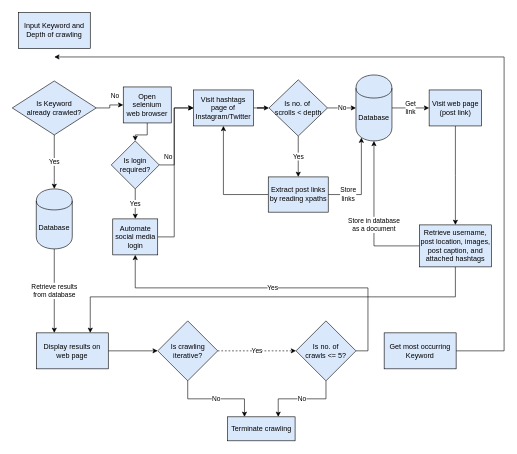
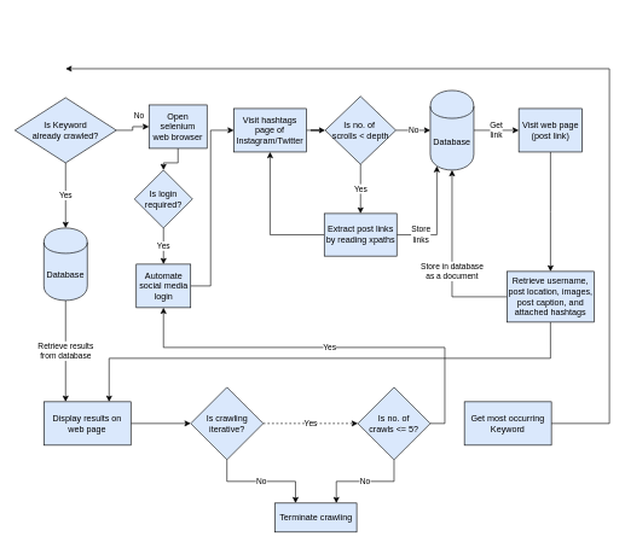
  <mxCell id="0" />
  <mxCell id="1" parent="0" />
- <mxCell id="2" value="Input Keyword and Depth of crawling" style="rounded=0;whiteSpace=wrap;html=1;fillColor=#dae8fc;" parent="1" vertex="1"><mxGeometry x="30" y="20" width="120" height="60" as="geometry" /></mxCell>
  <mxCell id="3" value="Yes" style="edgeStyle=orthogonalEdgeStyle;rounded=0;orthogonalLoop=1;jettySize=auto;html=1;" parent="1" source="5" target="7" edge="1"><mxGeometry relative="1" as="geometry" /></mxCell>
  <mxCell id="4" value="No" style="edgeStyle=orthogonalEdgeStyle;rounded=0;orthogonalLoop=1;jettySize=auto;html=1;" parent="1" source="5" target="33" edge="1"><mxGeometry x="0.454" y="15" relative="1" as="geometry"><mxPoint as="offset" /></mxGeometry></mxCell>
  <mxCell id="5" value="Is&amp;nbsp;Keyword &lt;br&gt;already crawled?" style="rhombus;whiteSpace=wrap;html=1;rounded=0;fillColor=#dae8fc;" parent="1" vertex="1"><mxGeometry x="20" y="134" width="140" height="90" as="geometry" /></mxCell>
  <mxCell id="6" value="Retrieve results&lt;br&gt;from database" style="edgeStyle=orthogonalEdgeStyle;rounded=0;orthogonalLoop=1;jettySize=auto;html=1;exitX=0.5;exitY=1;exitDx=0;exitDy=0;entryX=0.25;entryY=0;entryDx=0;entryDy=0;" parent="1" source="7" target="9" edge="1"><mxGeometry relative="1" as="geometry" /></mxCell>
  <mxCell id="7" value="Database" style="shape=cylinder;whiteSpace=wrap;html=1;boundedLbl=1;backgroundOutline=1;rounded=0;fillColor=#dae8fc;" parent="1" vertex="1"><mxGeometry x="60" y="314" width="60" height="100" as="geometry" /></mxCell>
  <mxCell id="8" value="" style="edgeStyle=orthogonalEdgeStyle;rounded=0;orthogonalLoop=1;jettySize=auto;html=1;labelBackgroundColor=#ffffff;" parent="1" source="9" target="25" edge="1"><mxGeometry relative="1" as="geometry" /></mxCell>
  <mxCell id="9" value="Display results on web page" style="whiteSpace=wrap;html=1;rounded=0;fillColor=#dae8fc;" parent="1" vertex="1"><mxGeometry x="60" y="554" width="120" height="60" as="geometry" /></mxCell>
  <mxCell id="10" value="Yes" style="edgeStyle=orthogonalEdgeStyle;rounded=0;orthogonalLoop=1;jettySize=auto;html=1;exitX=0.5;exitY=1;exitDx=0;exitDy=0;" parent="1" source="12" target="15" edge="1"><mxGeometry relative="1" as="geometry" /></mxCell>
  <mxCell id="11" value="No" style="edgeStyle=orthogonalEdgeStyle;rounded=0;orthogonalLoop=1;jettySize=auto;html=1;" parent="1" source="12" target="17" edge="1"><mxGeometry relative="1" as="geometry" /></mxCell>
  <mxCell id="12" value="Is no. of&amp;nbsp;&lt;br&gt;scrolls &amp;lt; depth" style="rhombus;whiteSpace=wrap;html=1;fillColor=#dae8fc;" parent="1" vertex="1"><mxGeometry x="448" y="132.13" width="97.5" height="93.75" as="geometry" /></mxCell>
  <mxCell id="13" style="edgeStyle=orthogonalEdgeStyle;rounded=0;orthogonalLoop=1;jettySize=auto;html=1;exitX=0;exitY=0.5;exitDx=0;exitDy=0;entryX=0.5;entryY=1;entryDx=0;entryDy=0;" parent="1" source="15" target="40" edge="1"><mxGeometry relative="1" as="geometry" /></mxCell>
  <mxCell id="14" value="Store&lt;br&gt;links" style="edgeStyle=orthogonalEdgeStyle;rounded=0;orthogonalLoop=1;jettySize=auto;html=1;entryX=0.15;entryY=0.95;entryDx=0;entryDy=0;entryPerimeter=0;" parent="1" source="15" target="17" edge="1"><mxGeometry x="-0.557" relative="1" as="geometry"><mxPoint as="offset" /></mxGeometry></mxCell>
  <mxCell id="15" value="Extract post links by reading xpaths" style="whiteSpace=wrap;html=1;fillColor=#dae8fc;" parent="1" vertex="1"><mxGeometry x="446.75" y="294" width="100" height="58.75" as="geometry" /></mxCell>
  <mxCell id="16" value="Get&lt;br&gt;link" style="edgeStyle=orthogonalEdgeStyle;rounded=0;orthogonalLoop=1;jettySize=auto;html=1;" parent="1" source="17" target="22" edge="1"><mxGeometry relative="1" as="geometry" /></mxCell>
  <mxCell id="17" value="Database" style="shape=cylinder;whiteSpace=wrap;html=1;boundedLbl=1;backgroundOutline=1;fillColor=#dae8fc;" parent="1" vertex="1"><mxGeometry x="593" y="124" width="60" height="110" as="geometry" /></mxCell>
  <mxCell id="18" style="edgeStyle=orthogonalEdgeStyle;rounded=0;orthogonalLoop=1;jettySize=auto;html=1;exitX=0.5;exitY=1;exitDx=0;exitDy=0;entryX=0.75;entryY=0;entryDx=0;entryDy=0;" parent="1" source="20" target="9" edge="1"><mxGeometry relative="1" as="geometry"><Array as="points"><mxPoint x="759" y="494" /><mxPoint x="150" y="494" /></Array></mxGeometry></mxCell>
  <mxCell id="19" value="Store in database&lt;br&gt;as a document" style="edgeStyle=orthogonalEdgeStyle;rounded=0;orthogonalLoop=1;jettySize=auto;html=1;exitX=0;exitY=0.5;exitDx=0;exitDy=0;entryX=0.5;entryY=1;entryDx=0;entryDy=0;" parent="1" source="20" target="17" edge="1"><mxGeometry x="-0.117" relative="1" as="geometry"><mxPoint as="offset" /></mxGeometry></mxCell>
  <mxCell id="20" value="Retrieve username, post location, images, post caption, and attached hashtags" style="whiteSpace=wrap;html=1;fillColor=#dae8fc;" parent="1" vertex="1"><mxGeometry x="698.75" y="374" width="120" height="70" as="geometry" /></mxCell>
  <mxCell id="21" value="" style="edgeStyle=orthogonalEdgeStyle;rounded=0;orthogonalLoop=1;jettySize=auto;html=1;labelBackgroundColor=#ffffff;" parent="1" source="22" target="20" edge="1"><mxGeometry relative="1" as="geometry" /></mxCell>
  <mxCell id="22" value="Visit web page (post link)" style="whiteSpace=wrap;html=1;fillColor=#dae8fc;" parent="1" vertex="1"><mxGeometry x="715" y="149.01" width="87.5" height="60" as="geometry" /></mxCell>
  <mxCell id="23" value="Yes" style="edgeStyle=orthogonalEdgeStyle;rounded=0;orthogonalLoop=1;jettySize=auto;html=1;exitX=1;exitY=0.5;exitDx=0;exitDy=0;entryX=0;entryY=0.5;entryDx=0;entryDy=0;dashed=1;" parent="1" source="25" target="28" edge="1"><mxGeometry relative="1" as="geometry" /></mxCell>
  <mxCell id="24" value="No" style="edgeStyle=orthogonalEdgeStyle;rounded=0;orthogonalLoop=1;jettySize=auto;html=1;exitX=0.5;exitY=1;exitDx=0;exitDy=0;entryX=0.25;entryY=0;entryDx=0;entryDy=0;" parent="1" source="25" target="29" edge="1"><mxGeometry relative="1" as="geometry" /></mxCell>
  <mxCell id="25" value="Is crawling iterative?" style="rhombus;whiteSpace=wrap;html=1;rounded=0;fillColor=#dae8fc;" parent="1" vertex="1"><mxGeometry x="262.5" y="534" width="100" height="100" as="geometry" /></mxCell>
  <mxCell id="26" value="No" style="edgeStyle=orthogonalEdgeStyle;rounded=0;orthogonalLoop=1;jettySize=auto;html=1;exitX=0.5;exitY=1;exitDx=0;exitDy=0;entryX=0.75;entryY=0;entryDx=0;entryDy=0;" parent="1" source="28" target="29" edge="1"><mxGeometry relative="1" as="geometry" /></mxCell>
  <mxCell id="27" value="Yes" style="edgeStyle=orthogonalEdgeStyle;rounded=0;orthogonalLoop=1;jettySize=auto;html=1;exitX=1;exitY=0.5;exitDx=0;exitDy=0;" parent="1" source="28" target="38" edge="1"><mxGeometry relative="1" as="geometry" /></mxCell>
  <mxCell id="28" value="Is no. of &lt;br&gt;crawls &amp;lt;= 5?" style="rhombus;whiteSpace=wrap;html=1;rounded=0;fillColor=#dae8fc;" parent="1" vertex="1"><mxGeometry x="493" y="534" width="100" height="100" as="geometry" /></mxCell>
  <mxCell id="29" value="Terminate crawling" style="whiteSpace=wrap;html=1;rounded=0;fillColor=#dae8fc;" parent="1" vertex="1"><mxGeometry x="379" y="694" width="112.5" height="40" as="geometry" /></mxCell>
  <mxCell id="30" style="edgeStyle=orthogonalEdgeStyle;rounded=0;orthogonalLoop=1;jettySize=auto;html=1;exitX=1;exitY=0.5;exitDx=0;exitDy=0;labelBackgroundColor=#ffffff;" parent="1" source="31" edge="1"><mxGeometry relative="1" as="geometry"><mxPoint x="90" y="94" as="targetPoint" /><Array as="points"><mxPoint x="840" y="584" /><mxPoint x="840" y="94" /><mxPoint x="90" y="94" /></Array></mxGeometry></mxCell>
  <mxCell id="31" value="Get most occurring Keyword" style="whiteSpace=wrap;html=1;rounded=0;fillColor=#dae8fc;" parent="1" vertex="1"><mxGeometry x="640" y="554" width="120" height="60" as="geometry" /></mxCell>
  <mxCell id="32" value="" style="edgeStyle=orthogonalEdgeStyle;rounded=0;orthogonalLoop=1;jettySize=auto;html=1;" parent="1" source="33" target="36" edge="1"><mxGeometry relative="1" as="geometry" /></mxCell>
  <mxCell id="33" value="Open selenium &lt;br&gt;web browser" style="whiteSpace=wrap;html=1;rounded=0;fillColor=#dae8fc;" parent="1" vertex="1"><mxGeometry x="205" y="144" width="80" height="60" as="geometry" /></mxCell>
  <mxCell id="34" value="Yes" style="edgeStyle=orthogonalEdgeStyle;rounded=0;orthogonalLoop=1;jettySize=auto;html=1;" parent="1" source="36" target="38" edge="1"><mxGeometry relative="1" as="geometry" /></mxCell>
- <mxCell id="35" value="No" style="edgeStyle=orthogonalEdgeStyle;rounded=0;orthogonalLoop=1;jettySize=auto;html=1;exitX=1;exitY=0.5;exitDx=0;exitDy=0;entryX=0;entryY=0.5;entryDx=0;entryDy=0;" parent="1" source="36" target="40" edge="1"><mxGeometry x="-0.481" y="10" relative="1" as="geometry"><Array as="points"><mxPoint x="290" y="274" /><mxPoint x="290" y="179" /></Array><mxPoint as="offset" /></mxGeometry></mxCell>
  <mxCell id="36" value="Is login required?" style="rhombus;whiteSpace=wrap;html=1;rounded=0;fillColor=#dae8fc;" parent="1" vertex="1"><mxGeometry x="185" y="234" width="80" height="80" as="geometry" /></mxCell>
  <mxCell id="37" style="edgeStyle=orthogonalEdgeStyle;rounded=0;orthogonalLoop=1;jettySize=auto;html=1;exitX=1;exitY=0.5;exitDx=0;exitDy=0;entryX=0;entryY=0.5;entryDx=0;entryDy=0;" parent="1" source="38" target="40" edge="1"><mxGeometry relative="1" as="geometry"><Array as="points"><mxPoint x="290" y="394" /><mxPoint x="290" y="179" /></Array></mxGeometry></mxCell>
  <mxCell id="38" value="Automate social media login" style="whiteSpace=wrap;html=1;rounded=0;fillColor=#dae8fc;" parent="1" vertex="1"><mxGeometry x="187.5" y="364" width="75" height="60" as="geometry" /></mxCell>
  <mxCell id="39" value="" style="edgeStyle=orthogonalEdgeStyle;rounded=0;orthogonalLoop=1;jettySize=auto;html=1;" parent="1" source="40" target="12" edge="1"><mxGeometry relative="1" as="geometry" /></mxCell>
  <mxCell id="40" value="Visit hashtags page of Instagram/Twitter" style="rounded=0;whiteSpace=wrap;html=1;fillColor=#dae8fc;" parent="1" vertex="1"><mxGeometry x="322" y="149" width="100" height="60" as="geometry" /></mxCell>
